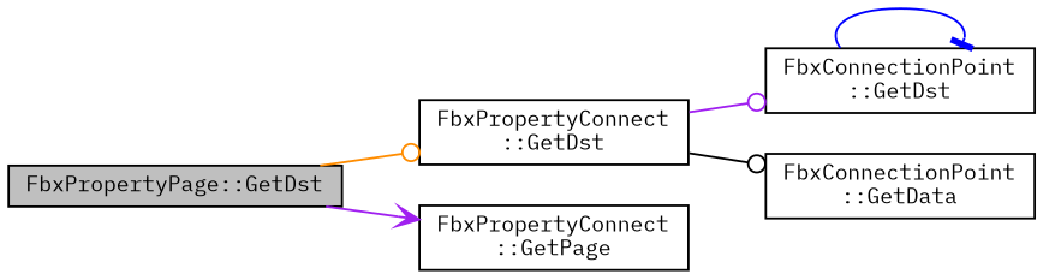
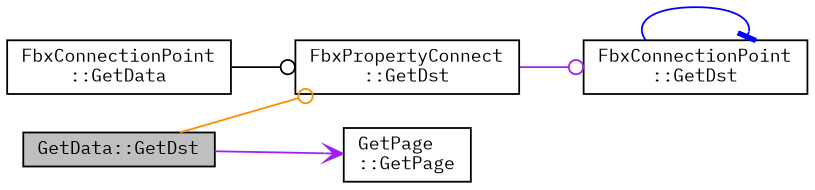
  digraph {
    fontname="IBM Plex Mono"
    rankdir=LR
    node [color=black fillcolor=white fontname="IBM Plex Mono" fontsize=10 shape=record style=filled]
    edge [arrowhead=odot color=purple fontname="IBM Plex Mono" fontsize=10 labelfontname=Helvetica labelfontsize=10 style=solid]
-   n1 [fillcolor=grey75 fontcolor=black height=0.2 label="FbxPropertyPage::GetDst" width=0.4]
+   n1 [fillcolor=grey75 fontcolor=black height=0.2 label="GetData::GetDst" width=0.4]
    n2 [height=0.2 label="FbxPropertyConnect\l::GetDst" width=0.4]
-   n3 [height=0.2 label="FbxPropertyConnect\l::GetPage" width=0.4]
+   n3 [height=0.2 label="GetPage\l::GetPage" width=0.4]
    n4 [height=0.2 label="FbxConnectionPoint\l::GetDst" width=0.4]
    n5 [height=0.2 label="FbxConnectionPoint\l::GetData" width=0.4]
    n1 -> n2 [color=darkorange]
    n1 -> n3 [arrowhead=vee]
    n2 -> n4
-   n2 -> n5 [color=black]
+   n5 -> n2 [color=black]
    n4 -> n4 [arrowhead=tee color=blue]
  }
